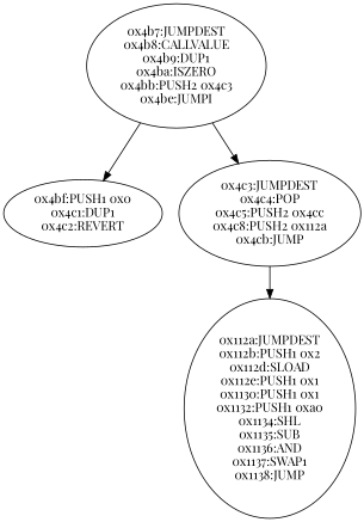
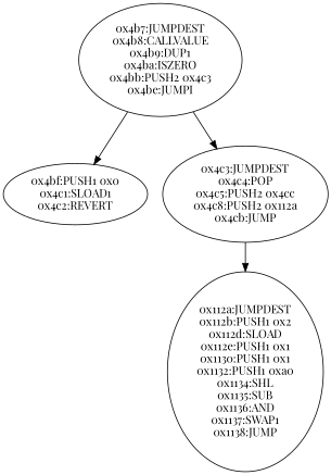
  digraph {
    fontname="Playfair Display"
    node [fontname="Playfair Display"]
    edge [fontname="Playfair Display"]
    n1 [label="0x4b7:JUMPDEST\n0x4b8:CALLVALUE\n0x4b9:DUP1\n0x4ba:ISZERO\n0x4bb:PUSH2 0x4c3\n0x4be:JUMPI"]
-   n2 [label="0x4bf:PUSH1 0x0\n0x4c1:DUP1\n0x4c2:REVERT"]
+   n2 [label="0x4bf:PUSH1 0x0\n0x4c1:SLOAD1\n0x4c2:REVERT"]
    n3 [label="0x4c3:JUMPDEST\n0x4c4:POP\n0x4c5:PUSH2 0x4cc\n0x4c8:PUSH2 0x112a\n0x4cb:JUMP"]
    n4 [label="0x112a:JUMPDEST\n0x112b:PUSH1 0x2\n0x112d:SLOAD\n0x112e:PUSH1 0x1\n0x1130:PUSH1 0x1\n0x1132:PUSH1 0xa0\n0x1134:SHL\n0x1135:SUB\n0x1136:AND\n0x1137:SWAP1\n0x1138:JUMP"]
    n1 -> n2
    n1 -> n3
    n3 -> n4
  }
